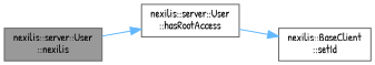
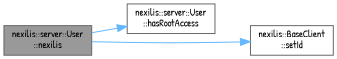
  digraph {
    fontname="Patrick Hand"
    rankdir=LR
    node [color=grey40 fillcolor=white fontname="Patrick Hand" fontsize=10 shape=box style=filled]
    edge [color=steelblue1 fontname="Patrick Hand" fontsize=10 labelfontname=Helvetica labelfontsize=10 style=solid]
    n1 [color=gray40 fillcolor=grey60 fontcolor=black height=0.2 label="nexilis::server::User\l::nexilis" width=0.4]
    n2 [height=0.2 label="nexilis::server::User\l::hasRootAccess" width=0.4]
    n3 [height=0.2 label="nexilis::BaseClient\l::setId" width=0.4]
    n1 -> n2
-   n2 -> n3
+   n1 -> n3
  }
